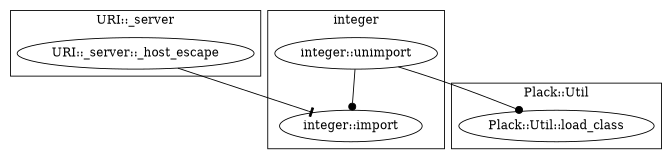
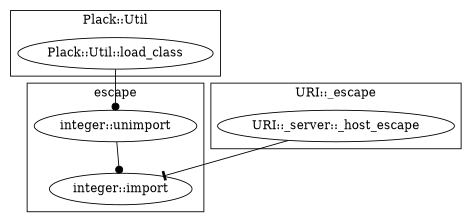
  digraph {
    edge [arrowhead=dot]
    "integer::import"
    "integer::unimport"
    "URI::_server::_host_escape"
    "Plack::Util::load_class"
    subgraph cluster_1 {
-     label=integer
+     label=escape
      "integer::import"
      "integer::unimport"
    }
    subgraph cluster_2 {
-     label="URI::_server"
+     label="URI::_escape"
      "URI::_server::_host_escape"
    }
    subgraph cluster_3 {
      label="Plack::Util"
      "Plack::Util::load_class"
    }
    "integer::unimport" -> "integer::import"
    "URI::_server::_host_escape" -> "integer::import" [arrowhead=tee]
-   "integer::unimport" -> "Plack::Util::load_class"
+   "Plack::Util::load_class" -> "integer::unimport"
  }
